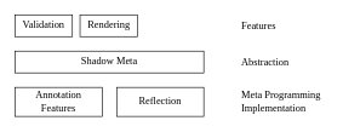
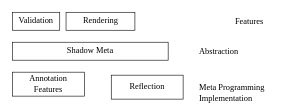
  <mxCell id="0" />
  <mxCell id="1" parent="0" />
  <mxCell id="2" value="Shadow Meta" style="rounded=0;whiteSpace=wrap;html=1;fontFamily=Jetbrains Mono;labelBackgroundColor=none;fontSize=14;" parent="1" vertex="1"><mxGeometry x="20" y="70" width="260" height="30" as="geometry" /></mxCell>
  <mxCell id="3" value="Annotation&lt;br style=&quot;font-size: 14px;&quot;&gt;Features" style="rounded=0;whiteSpace=wrap;html=1;fontFamily=Jetbrains Mono;labelBackgroundColor=none;fontSize=14;" parent="1" vertex="1"><mxGeometry x="20" y="120" width="120" height="40" as="geometry" /></mxCell>
- <mxCell id="4" value="Reflection" style="rounded=0;whiteSpace=wrap;html=1;fontFamily=Jetbrains Mono;labelBackgroundColor=none;fontSize=14;" parent="1" vertex="1"><mxGeometry x="160" y="120" width="120" height="40" as="geometry" /></mxCell>
- <mxCell id="5" value="&lt;font style=&quot;font-size: 14px;&quot;&gt;Rendering&lt;/font&gt;" style="rounded=0;whiteSpace=wrap;html=1;fontFamily=Jetbrains Mono;labelBackgroundColor=none;fontSize=14;" parent="1" vertex="1"><mxGeometry x="109.5" y="20" width="79" height="30" as="geometry" /></mxCell>
+ <mxCell id="4" value="Reflection" style="rounded=0;whiteSpace=wrap;html=1;fontFamily=Jetbrains Mono;labelBackgroundColor=none;fontSize=14;" parent="1" vertex="1"><mxGeometry x="185" y="125" width="120" height="40" as="geometry" /></mxCell>
+ <mxCell id="5" value="&lt;font style=&quot;font-size: 14px;&quot;&gt;Rendering&lt;/font&gt;" style="rounded=0;whiteSpace=wrap;html=1;fontFamily=Jetbrains Mono;labelBackgroundColor=none;fontSize=14;" parent="1" vertex="1"><mxGeometry x="109.5" y="20" width="115" height="30" as="geometry" /></mxCell>
  <mxCell id="6" value="&lt;div style=&quot;font-size: 14px;&quot;&gt;&lt;font style=&quot;font-size: 14px;&quot;&gt;Validation&lt;/font&gt;&lt;/div&gt;" style="rounded=0;whiteSpace=wrap;html=1;fontFamily=Jetbrains Mono;labelBackgroundColor=none;fontSize=14;" parent="1" vertex="1"><mxGeometry x="20" y="20" width="79" height="30" as="geometry" /></mxCell>
- <mxCell id="7" value="&lt;font style=&quot;font-size: 14px;&quot; face=&quot;Jetbrains Mono&quot;&gt;Meta Programming Implementation&lt;/font&gt;" style="text;html=1;align=left;verticalAlign=middle;whiteSpace=wrap;rounded=0;fontSize=14;" vertex="1" parent="1"><mxGeometry x="330" y="125" width="120" height="30" as="geometry" /></mxCell>
+ <mxCell id="7" value="&lt;font style=&quot;font-size: 14px;&quot; face=&quot;Jetbrains Mono&quot;&gt;Meta Programming Implementation&lt;/font&gt;" style="text;html=1;align=left;verticalAlign=middle;whiteSpace=wrap;rounded=0;fontSize=14;" vertex="1" parent="1"><mxGeometry x="330" y="140" width="120" height="30" as="geometry" /></mxCell>
  <mxCell id="8" value="&lt;font style=&quot;font-size: 14px;&quot; face=&quot;Jetbrains Mono&quot;&gt;Abstraction&lt;/font&gt;" style="text;html=1;align=left;verticalAlign=middle;whiteSpace=wrap;rounded=0;fontSize=14;" vertex="1" parent="1"><mxGeometry x="330" y="70" width="60" height="30" as="geometry" /></mxCell>
- <mxCell id="9" value="&lt;font style=&quot;font-size: 14px;&quot; face=&quot;Jetbrains Mono&quot;&gt;Features&lt;/font&gt;" style="text;html=1;align=left;verticalAlign=middle;whiteSpace=wrap;rounded=0;fontSize=14;" vertex="1" parent="1"><mxGeometry x="330" y="20" width="50" height="30" as="geometry" /></mxCell>
+ <mxCell id="9" value="&lt;font style=&quot;font-size: 14px;&quot; face=&quot;Jetbrains Mono&quot;&gt;Features&lt;/font&gt;" style="text;html=1;align=left;verticalAlign=middle;whiteSpace=wrap;rounded=0;fontSize=14;" vertex="1" parent="1"><mxGeometry x="390" y="20" width="50" height="30" as="geometry" /></mxCell>
